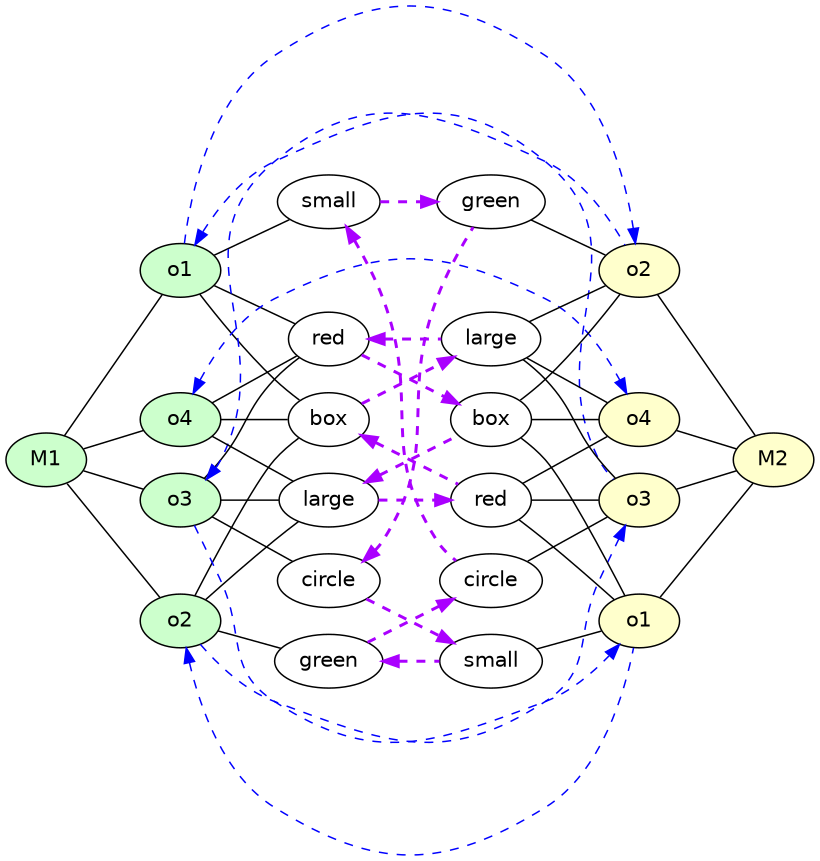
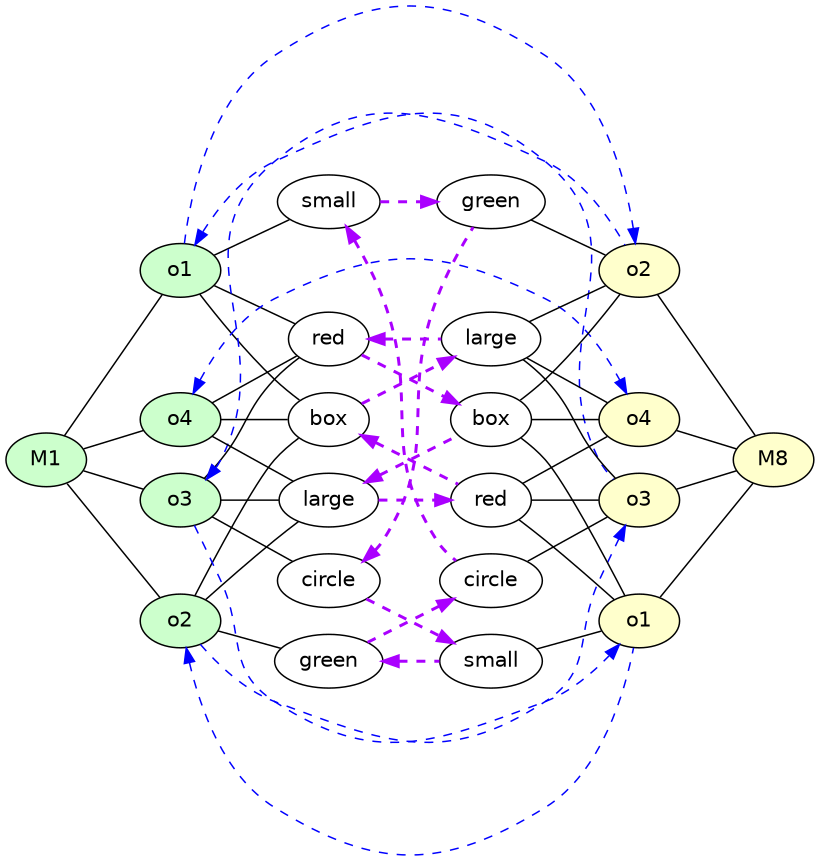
  strict digraph {
    rankdir=LR
    node [fontname=Helvetica shape=oval]
    edge [constraint=true dir=none]
    M1 [fillcolor="#CCFFCC" height=0.5 style=filled width=0.75]
    n2 [fillcolor="#CCFFCC" height=0.5 label=o1 style=filled width=0.75]
    n3 [fillcolor="#CCFFCC" height=0.5 label=o2 style=filled width=0.75]
    n4 [fillcolor="#CCFFCC" height=0.5 label=o3 style=filled width=0.75]
    n5 [fillcolor="#CCFFCC" height=0.5 label=o4 style=filled width=0.75]
    n6 [height=0.5 label=red width=0.75]
    n7 [height=0.5 label=box width=0.75]
    n8 [height=0.5 label=small width=0.88464]
    n9 [fillcolor="#FFFFCC" height=0.5 label=o2 style=filled width=0.75]
    n10 [fillcolor="#FFFFCC" height=0.5 label=o3 style=filled width=0.75]
    n11 [fillcolor="#FFFFCC" height=0.5 label=o1 style=filled width=0.75]
    n12 [height=0.5 label=green width=0.93881]
    n13 [height=0.5 label=large width=0.86659]
    n14 [height=0.5 label=circle width=0.88464]
    n15 [fillcolor="#FFFFCC" height=0.5 label=o4 style=filled width=0.75]
-   M2 [fillcolor="#FFFFCC" height=0.5 style=filled width=0.75]
+   M2 [fillcolor="#FFFFCC" height=0.5 style=filled width=0.75 label=M8]
    n17 [height=0.5 label=box width=0.75]
    n18 [height=0.5 label=large width=0.86659]
    n19 [height=0.5 label=red width=0.75]
    n20 [height=0.5 label=green width=0.93881]
    n21 [height=0.5 label=circle width=0.88464]
    n22 [height=0.5 label=small width=0.88464]
    M1 -> n2 [penwidth=1]
    M1 -> n3 [penwidth=1]
    M1 -> n4 [penwidth=1]
    M1 -> n5 [penwidth=1]
    n2 -> n6
    n2 -> n7
    n2 -> n8
    n2 -> n9 [color=blue penwidth=1 style=dashed dir=""]
    n2 -> n10 [color=blue dir=back penwidth=1 style=dashed]
    n3 -> n7
    n3 -> n10 [color=blue penwidth=1 style=dashed dir=""]
    n3 -> n11 [color=blue dir=back penwidth=1 style=dashed]
    n3 -> n12
    n3 -> n13
    n4 -> n6
    n4 -> n9 [color=blue dir=back penwidth=1 style=dashed]
    n4 -> n11 [color=blue penwidth=1 style=dashed dir=""]
    n4 -> n13
    n4 -> n14
    n5 -> n6
    n5 -> n7
    n5 -> n13
    n5 -> n15 [color=blue dir=both penwidth=1 style=dashed]
    n6 -> n17 [color="#AA00FF" penwidth=2 style=dashed dir=""]
    n6 -> n18 [color="#AA00FF" dir=back penwidth=2 style=dashed]
    n7 -> n18 [color="#AA00FF" penwidth=2 style=dashed dir=""]
    n7 -> n19 [color="#AA00FF" dir=back penwidth=2 style=dashed]
    n8 -> n20 [color="#AA00FF" penwidth=2 style=dashed dir=""]
    n8 -> n21 [color="#AA00FF" dir=back penwidth=2 style=dashed]
    n9 -> M2 [penwidth=1]
    n10 -> M2 [penwidth=1]
    n11 -> M2 [penwidth=1]
    n12 -> n21 [color="#AA00FF" penwidth=2 style=dashed dir=""]
    n12 -> n22 [color="#AA00FF" dir=back penwidth=2 style=dashed]
    n13 -> n17 [color="#AA00FF" dir=back penwidth=2 style=dashed]
    n13 -> n19 [color="#AA00FF" penwidth=2 style=dashed dir=""]
    n14 -> n20 [color="#AA00FF" dir=back penwidth=2 style=dashed]
    n14 -> n22 [color="#AA00FF" penwidth=2 style=dashed dir=""]
    n15 -> M2 [penwidth=1]
    n17 -> n9
    n17 -> n11
    n17 -> n15
    n18 -> n9
    n18 -> n10
    n18 -> n15
    n19 -> n10
    n19 -> n11
    n19 -> n15
    n20 -> n9
    n21 -> n10
    n22 -> n11
  }
